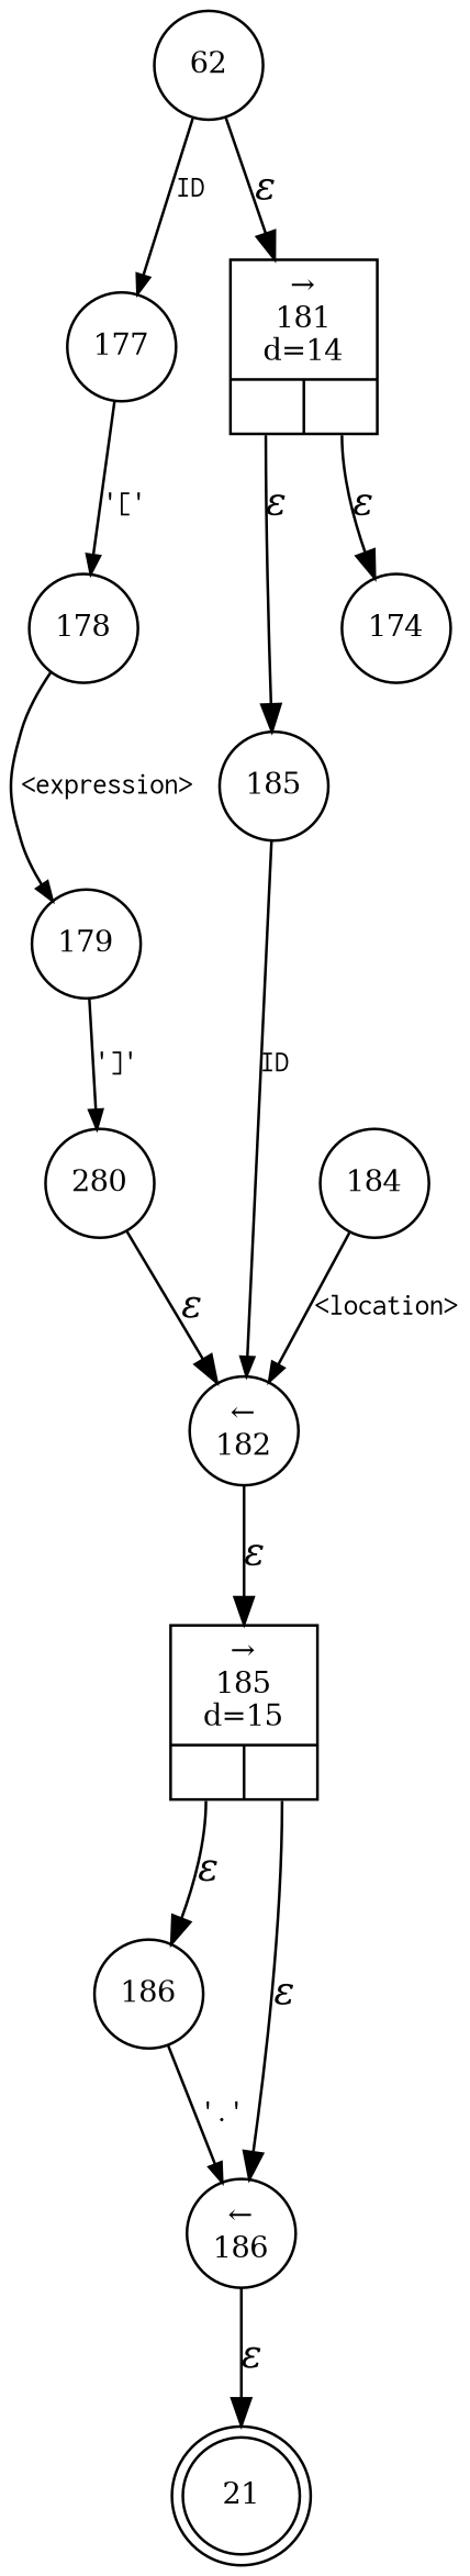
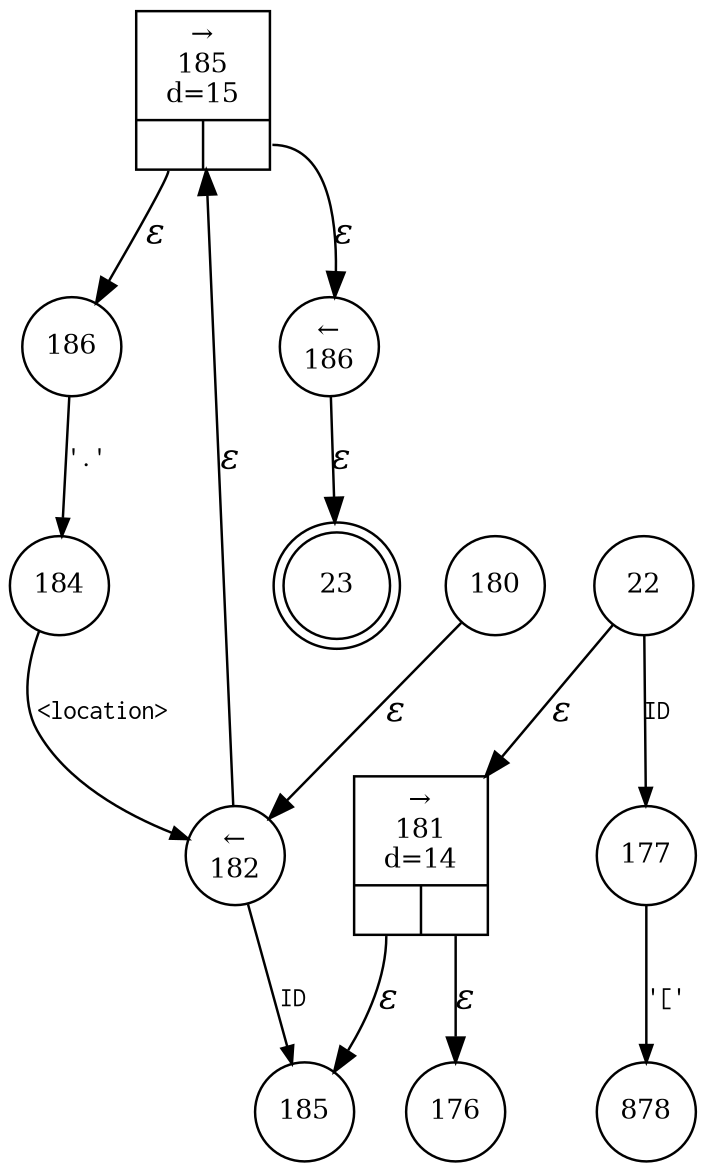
  digraph {
    rankdir=TB
    node [fixedsize=true fontsize=11 shape=circle peripheries=1]
    edge [fontname="Times-Italic"]
-   n1 [label=21 shape=doublecircle width=.6 peripheries=""]
+   n1 [label=23 shape=doublecircle width=.6 peripheries=""]
    n2 [label=185 width=.55]
    n3 [label="&larr;\n182" width=.55]
    n4 [fixedsize=false label="{&rarr;\n185\nd=15|{<p0>|<p1>}}" shape=record]
-   n5 [label=174 width=.55]
+   n5 [label=176 width=.55]
    n6 [label=177 width=.55]
-   n7 [label=178 width=.55]
-   n8 [label=179 width=.55]
-   n9 [label=280 width=.55]
+   n7 [label=878 width=.55]
+   n9 [label=180 width=.55]
    n10 [fixedsize=false label="{&rarr;\n181\nd=14|{<p0>|<p1>}}" shape=record]
-   n11 [label=62 width=.55]
+   n11 [label=22 width=.55]
    n12 [label=186 width=.55]
    n13 [label="&larr;\n186" width=.55]
    n14 [label=184 width=.55]
-   n2 -> n3 [arrowhead=normal arrowsize=.7 fontname=Courier fontsize=11 label=ID]
+   n3 -> n2 [arrowhead=normal arrowsize=.7 fontname=Courier fontsize=11 label=ID]
    n3 -> n4 [label="&epsilon;"]
    n4 -> n12 [label="&epsilon;" tailport=p0]
    n4 -> n13 [label="&epsilon;" tailport=p1]
    n6 -> n7 [arrowhead=normal arrowsize=.7 fontname=Courier fontsize=11 label="'['"]
-   n7 -> n8 [arrowhead=normal arrowsize=.7 fontname=Courier fontsize=11 label="<expression>"]
-   n8 -> n9 [arrowhead=normal arrowsize=.7 fontname=Courier fontsize=11 label="']'"]
    n9 -> n3 [label="&epsilon;"]
    n10 -> n2 [label="&epsilon;" tailport=p0]
    n10 -> n5 [label="&epsilon;" tailport=p1]
    n11 -> n6 [arrowhead=normal arrowsize=.7 fontname=Courier fontsize=11 label=ID]
    n11 -> n10 [label="&epsilon;"]
-   n12 -> n13 [arrowhead=normal arrowsize=.7 fontname=Courier fontsize=11 label="'.'"]
+   n12 -> n14 [arrowhead=normal arrowsize=.7 fontname=Courier fontsize=11 label="'.'"]
    n13 -> n1 [label="&epsilon;"]
    n14 -> n3 [arrowhead=normal arrowsize=.7 fontname=Courier fontsize=11 label="<location>"]
  }
